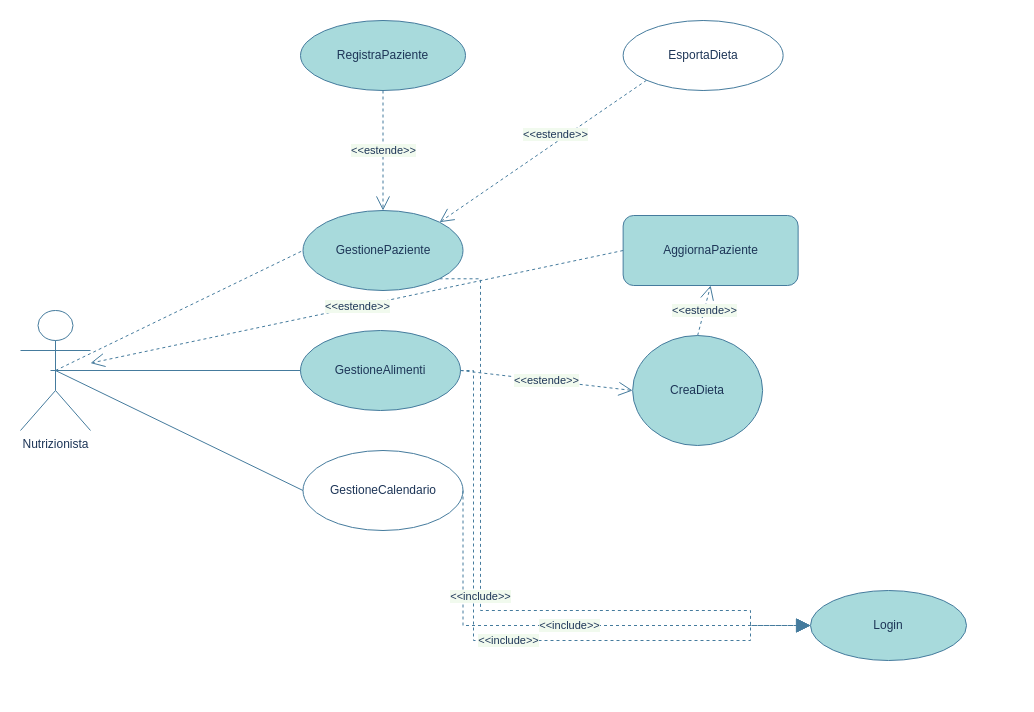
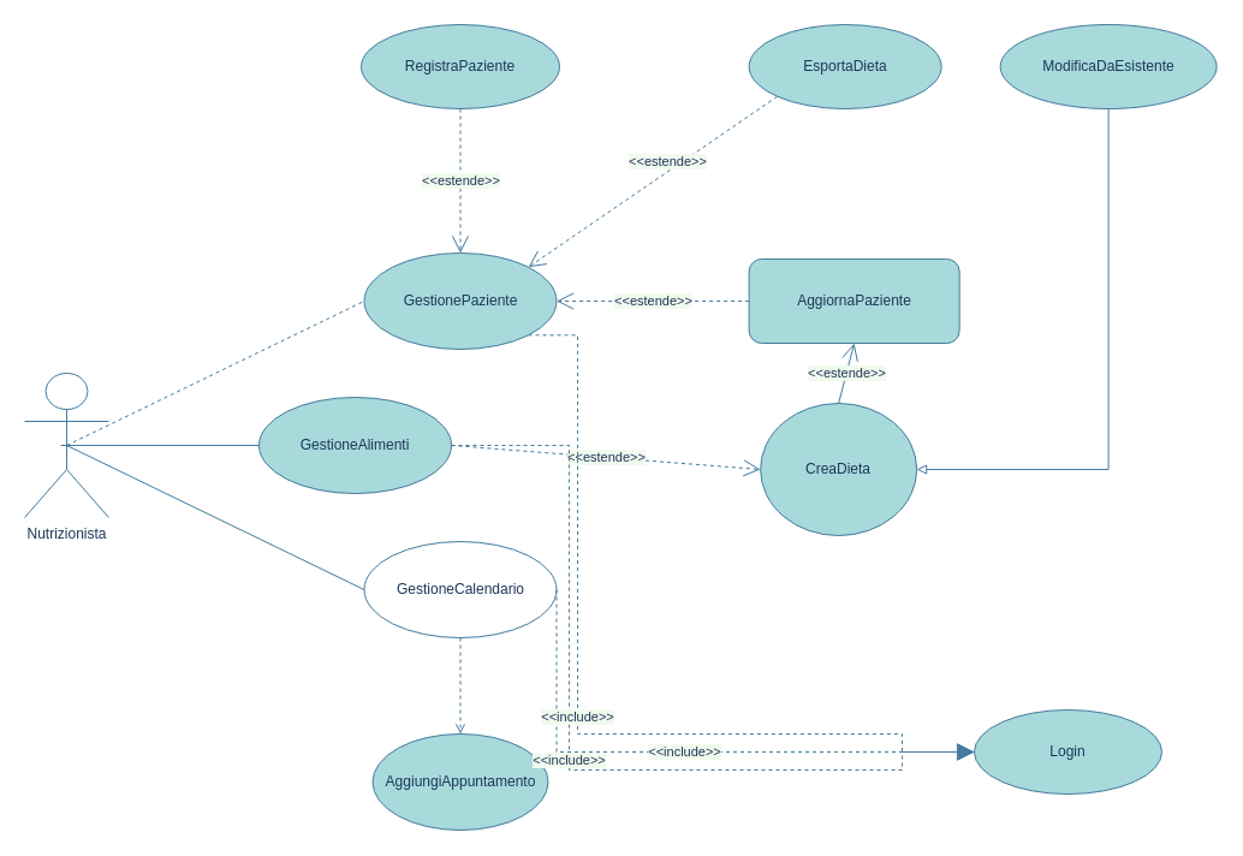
  <mxCell id="0" />
  <mxCell id="1" parent="0" />
  <mxCell id="2" value="Nutrizionista" style="shape=umlActor;verticalLabelPosition=bottom;verticalAlign=top;html=1;outlineConnect=0;fillColor=#FFFFFF;strokeColor=#457B9D;fontColor=#1D3557;" parent="1" vertex="1"><mxGeometry x="20" y="310" width="70" height="120" as="geometry" /></mxCell>
  <mxCell id="3" value="GestioneCalendario&lt;br&gt;" style="ellipse;whiteSpace=wrap;html=1;fillColor=#ffffff;fontColor=#1D3557;strokeColor=#457B9D;" parent="1" vertex="1"><mxGeometry x="302.5" y="450" width="160" height="80" as="geometry" /></mxCell>
  <mxCell id="4" value="CreaDieta" style="ellipse;whiteSpace=wrap;html=1;fillColor=#A8DADC;fontColor=#1D3557;strokeColor=#457B9D;" parent="1" vertex="1"><mxGeometry x="632.14" y="335" width="130" height="110" as="geometry" /></mxCell>
  <mxCell id="5" value="RegistraPaziente" style="ellipse;whiteSpace=wrap;html=1;fillColor=#A8DADC;fontColor=#1D3557;strokeColor=#457B9D;" parent="1" vertex="1"><mxGeometry x="300" y="20" width="165" height="70" as="geometry" /></mxCell>
- <mxCell id="6" value="EsportaDieta" style="ellipse;whiteSpace=wrap;html=1;fillColor=#ffffff;fontColor=#1D3557;strokeColor=#457B9D;" parent="1" vertex="1"><mxGeometry x="622.64" y="20" width="160" height="70" as="geometry" /></mxCell>
+ <mxCell id="6" value="EsportaDieta" style="ellipse;whiteSpace=wrap;html=1;fillColor=#A8DADC;fontColor=#1D3557;strokeColor=#457B9D;" parent="1" vertex="1"><mxGeometry x="622.64" y="20" width="160" height="70" as="geometry" /></mxCell>
  <mxCell id="7" value="AggiornaPaziente&lt;br&gt;" style="whiteSpace=wrap;html=1;fillColor=#A8DADC;fontColor=#1D3557;strokeColor=#457B9D;rounded=1;" parent="1" vertex="1"><mxGeometry x="622.64" y="215" width="175" height="70" as="geometry" /></mxCell>
- <mxCell id="8" value="GestioneAlimenti" style="ellipse;whiteSpace=wrap;html=1;fillColor=#A8DADC;fontColor=#1D3557;strokeColor=#457B9D;" parent="1" vertex="1"><mxGeometry x="300" y="330" width="160" height="80" as="geometry" /></mxCell>
+ <mxCell id="8" value="GestioneAlimenti" style="ellipse;whiteSpace=wrap;html=1;fillColor=#A8DADC;fontColor=#1D3557;strokeColor=#457B9D;" parent="1" vertex="1"><mxGeometry x="215" y="330" width="160" height="80" as="geometry" /></mxCell>
  <mxCell id="9" value="GestionePaziente&lt;br&gt;" style="ellipse;whiteSpace=wrap;html=1;fillColor=#A8DADC;fontColor=#1D3557;strokeColor=#457B9D;" parent="1" vertex="1"><mxGeometry x="302.5" y="210" width="160" height="80" as="geometry" /></mxCell>
+ <mxCell id="10" style="edgeStyle=orthogonalEdgeStyle;orthogonalLoop=1;jettySize=auto;html=1;exitX=0.5;exitY=1;exitDx=0;exitDy=0;entryX=1;entryY=0.5;entryDx=0;entryDy=0;endArrow=block;endFill=0;rounded=0;strokeWidth=1;targetPerimeterSpacing=6;labelBackgroundColor=#F1FAEE;strokeColor=#457B9D;fontColor=#1D3557;" parent="1" source="11" target="4" edge="1"><mxGeometry relative="1" as="geometry" /></mxCell>
+ <mxCell id="11" value="ModificaDaEsistente" style="ellipse;whiteSpace=wrap;html=1;fillColor=#A8DADC;fontColor=#1D3557;strokeColor=#457B9D;" parent="1" vertex="1"><mxGeometry x="831.64" y="20" width="180" height="70" as="geometry" /></mxCell>
+ <mxCell id="12" value="AggiungiAppuntamento&lt;br&gt;" style="ellipse;whiteSpace=wrap;html=1;fillColor=#A8DADC;fontColor=#1D3557;strokeColor=#457B9D;" parent="1" vertex="1"><mxGeometry x="309.5" y="610" width="146" height="80" as="geometry" /></mxCell>
+ <mxCell id="13" value="" style="endArrow=open;html=1;dashed=1; rounded=0;exitX=0.5;exitY=1;exitDx=0;exitDy=0;entryX=0.5;entryY=0;entryDx=0;entryDy=0;labelBackgroundColor=#F1FAEE;strokeColor=#457B9D;fontColor=#1D3557;endFill=0;" parent="1" source="3" target="12" edge="1"><mxGeometry width="50" height="50" relative="1" as="geometry"><mxPoint x="369.5" y="610" as="sourcePoint" /><mxPoint x="839.5" y="510" as="targetPoint" /></mxGeometry></mxCell>
  <mxCell id="14" value="&amp;lt;&amp;lt;estende&amp;gt;&amp;gt;" style="endArrow=open;endSize=12;dashed=1;html=1;rounded=0;fontFamily=Helvetica;exitX=0.5;exitY=1;exitDx=0;exitDy=0;entryX=0.5;entryY=0;entryDx=0;entryDy=0;labelBackgroundColor=#F1FAEE;strokeColor=#457B9D;fontColor=#1D3557;" parent="1" source="5" target="9" edge="1"><mxGeometry width="160" relative="1" as="geometry"><mxPoint x="559.5" y="230" as="sourcePoint" /><mxPoint x="384.64" y="210" as="targetPoint" /></mxGeometry></mxCell>
- <mxCell id="15" value="&amp;lt;&amp;lt;estende&amp;gt;&amp;gt;" style="endArrow=open;endSize=12;dashed=1;html=1;rounded=0;fontFamily=Helvetica;exitX=0;exitY=0.5;exitDx=0;exitDy=0;labelBackgroundColor=#F1FAEE;strokeColor=#457B9D;fontColor=#1D3557;" parent="1" source="7" target="2" edge="1"><mxGeometry width="160" relative="1" as="geometry"><mxPoint x="471" y="130" as="sourcePoint" /><mxPoint x="471" y="240" as="targetPoint" /></mxGeometry></mxCell>
- <mxCell id="16" value="&amp;lt;&amp;lt;estende&amp;gt;&amp;gt;" style="endArrow=open;endSize=12;dashed=1;html=1;rounded=0;fontFamily=Helvetica;entryX=0.5;entryY=1;entryDx=0;entryDy=0;exitX=0.5;exitY=0;exitDx=0;exitDy=0;labelBackgroundColor=#F1FAEE;strokeColor=#457B9D;fontColor=#1D3557;" parent="1" source="4" target="7" edge="1"><mxGeometry width="160" relative="1" as="geometry"><mxPoint x="409.5" y="110" as="sourcePoint" /><mxPoint x="409.5" y="220" as="targetPoint" /></mxGeometry></mxCell>
+ <mxCell id="15" value="&amp;lt;&amp;lt;estende&amp;gt;&amp;gt;" style="endArrow=open;endSize=12;dashed=1;html=1;rounded=0;fontFamily=Helvetica;exitX=0;exitY=0.5;exitDx=0;exitDy=0;entryX=1;entryY=0.5;entryDx=0;entryDy=0;labelBackgroundColor=#F1FAEE;strokeColor=#457B9D;fontColor=#1D3557;" parent="1" source="7" target="9" edge="1"><mxGeometry width="160" relative="1" as="geometry"><mxPoint x="471" y="130" as="sourcePoint" /><mxPoint x="471" y="240" as="targetPoint" /></mxGeometry></mxCell>
+ <mxCell id="16" value="&amp;lt;&amp;lt;estende&amp;gt;&amp;gt;" style="endArrow=open;endSize=12;dashed=0;html=1;rounded=0;fontFamily=Helvetica;entryX=0.5;entryY=1;entryDx=0;entryDy=0;exitX=0.5;exitY=0;exitDx=0;exitDy=0;labelBackgroundColor=#F1FAEE;strokeColor=#457B9D;fontColor=#1D3557;" parent="1" source="4" target="7" edge="1"><mxGeometry width="160" relative="1" as="geometry"><mxPoint x="409.5" y="110" as="sourcePoint" /><mxPoint x="409.5" y="220" as="targetPoint" /></mxGeometry></mxCell>
  <mxCell id="17" value="&amp;lt;&amp;lt;estende&amp;gt;&amp;gt;" style="endArrow=open;endSize=12;dashed=1;html=1;rounded=0;fontFamily=Helvetica;exitX=0;exitY=1;exitDx=0;exitDy=0;entryX=1;entryY=0;entryDx=0;entryDy=0;labelBackgroundColor=#F1FAEE;strokeColor=#457B9D;fontColor=#1D3557;" parent="1" source="6" target="9" edge="1"><mxGeometry x="-0.145" y="-7" width="160" relative="1" as="geometry"><mxPoint x="479.5" y="370" as="sourcePoint" /><mxPoint x="871.984" y="259.586" as="targetPoint" /><mxPoint x="1" as="offset" /></mxGeometry></mxCell>
  <mxCell id="18" value="&amp;lt;&amp;lt;estende&amp;gt;&amp;gt;" style="endArrow=open;endSize=12;dashed=1;html=1;rounded=0;fontFamily=Helvetica;exitX=1;exitY=0.5;exitDx=0;exitDy=0;entryX=0;entryY=0.5;entryDx=0;entryDy=0;labelBackgroundColor=#F1FAEE;strokeColor=#457B9D;fontColor=#1D3557;" parent="1" source="8" target="4" edge="1"><mxGeometry width="160" relative="1" as="geometry"><mxPoint x="949.5" y="125" as="sourcePoint" /><mxPoint x="814.5" y="125" as="targetPoint" /></mxGeometry></mxCell>
  <mxCell id="19" value="" style="endArrow=none;html=1;rounded=0;entryX=0;entryY=0.5;entryDx=0;entryDy=0;exitX=0.5;exitY=0.5;exitDx=0;exitDy=0;exitPerimeter=0;labelBackgroundColor=#F1FAEE;strokeColor=#457B9D;fontColor=#1D3557;endFill=0;dashed=1;" parent="1" source="2" target="9" edge="1"><mxGeometry width="50" height="50" relative="1" as="geometry"><mxPoint x="170" y="550" as="sourcePoint" /><mxPoint x="160" y="370" as="targetPoint" /></mxGeometry></mxCell>
  <mxCell id="20" value="" style="endArrow=none;html=1;rounded=0;entryX=0;entryY=0.5;entryDx=0;entryDy=0;labelBackgroundColor=#F1FAEE;strokeColor=#457B9D;fontColor=#1D3557;endFill=0;" parent="1" target="8" edge="1"><mxGeometry width="50" height="50" relative="1" as="geometry"><mxPoint x="50" y="370" as="sourcePoint" /><mxPoint x="170" y="380" as="targetPoint" /></mxGeometry></mxCell>
  <mxCell id="21" value="" style="endArrow=none;html=1;rounded=0;entryX=0;entryY=0.5;entryDx=0;entryDy=0;exitX=0.5;exitY=0.5;exitDx=0;exitDy=0;exitPerimeter=0;labelBackgroundColor=#F1FAEE;strokeColor=#457B9D;fontColor=#1D3557;endFill=0;" parent="1" source="2" target="3" edge="1"><mxGeometry width="50" height="50" relative="1" as="geometry"><mxPoint x="75" y="390" as="sourcePoint" /><mxPoint x="180" y="390" as="targetPoint" /></mxGeometry></mxCell>
  <mxCell id="22" value="Login" style="ellipse;whiteSpace=wrap;html=1;fillColor=#A8DADC;fontColor=#1D3557;strokeColor=#457B9D;" parent="1" vertex="1"><mxGeometry x="810" y="590" width="156" height="70" as="geometry" /></mxCell>
  <mxCell id="23" value="&amp;lt;&amp;lt;include&amp;gt;&amp;gt;" style="endArrow=open;endSize=12;dashed=1;html=1;rounded=0;fillColor=#A8DADC;strokeColor=#457B9D;exitX=1;exitY=0.5;exitDx=0;exitDy=0;edgeStyle=orthogonalEdgeStyle;labelBackgroundColor=#F1FAEE;fontColor=#1D3557;" parent="1" source="3" target="22" edge="1"><mxGeometry width="160" relative="1" as="geometry"><mxPoint x="600" y="410" as="sourcePoint" /><mxPoint x="760" y="410" as="targetPoint" /><Array as="points"><mxPoint x="463" y="625" /></Array></mxGeometry></mxCell>
  <mxCell id="24" value="&amp;lt;&amp;lt;include&amp;gt;&amp;gt;" style="endArrow=open;endSize=12;dashed=1;html=1;rounded=0;fillColor=#A8DADC;strokeColor=#457B9D;exitX=1;exitY=0.5;exitDx=0;exitDy=0;edgeStyle=orthogonalEdgeStyle;entryX=0;entryY=0.5;entryDx=0;entryDy=0;labelBackgroundColor=#F1FAEE;fontColor=#1D3557;" parent="1" source="8" target="22" edge="1"><mxGeometry width="160" relative="1" as="geometry"><mxPoint x="472.5" y="500" as="sourcePoint" /><mxPoint x="720.14" y="600" as="targetPoint" /><Array as="points"><mxPoint x="473" y="370" /><mxPoint x="473" y="640" /><mxPoint x="750" y="640" /></Array></mxGeometry></mxCell>
  <mxCell id="25" value="&amp;lt;&amp;lt;include&amp;gt;&amp;gt;" style="endArrow=block;endSize=12;dashed=1;html=1;rounded=0;fillColor=#A8DADC;strokeColor=#457B9D;exitX=1;exitY=1;exitDx=0;exitDy=0;edgeStyle=orthogonalEdgeStyle;entryX=0;entryY=0.5;entryDx=0;entryDy=0;labelBackgroundColor=#F1FAEE;fontColor=#1D3557;" parent="1" source="9" target="22" edge="1"><mxGeometry width="160" relative="1" as="geometry"><mxPoint x="508" y="410" as="sourcePoint" /><mxPoint x="680.14" y="665" as="targetPoint" /><Array as="points"><mxPoint x="480" y="278" /><mxPoint x="480" y="610" /><mxPoint x="750" y="610" /><mxPoint x="750" y="625" /></Array></mxGeometry></mxCell>
